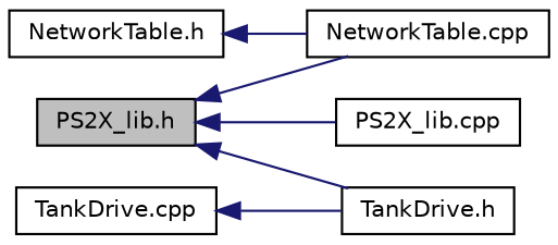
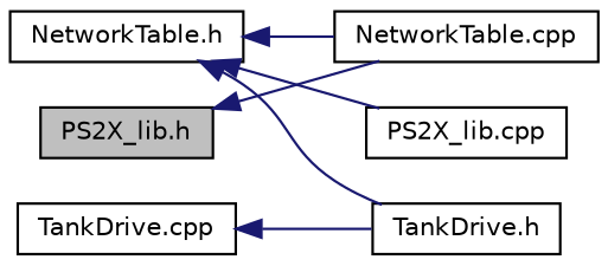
  digraph {
    rankdir=LR
    node [color=black fillcolor=white fontname=Helvetica fontsize=10 shape=record style=filled]
    edge [color=midnightblue dir=back fontname=Helvetica fontsize=10 labelfontname=Helvetica labelfontsize=10 style=solid]
    n1 [fillcolor=grey75 fontcolor=black height=0.2 label="PS2X_lib.h" width=0.4]
    n2 [height=0.2 label="PS2X_lib.cpp" width=0.4]
    n3 [height=0.2 label="TankDrive.h" width=0.4]
    n4 [height=0.2 label="NetworkTable.cpp" width=0.4]
    n5 [height=0.2 label="NetworkTable.h" width=0.4]
    n6 [height=0.2 label="TankDrive.cpp" width=0.4]
-   n1 -> n2
-   n1 -> n3
+   n5 -> n2
+   n5 -> n3
    n1 -> n4
    n5 -> n4
    n6 -> n3
  }
